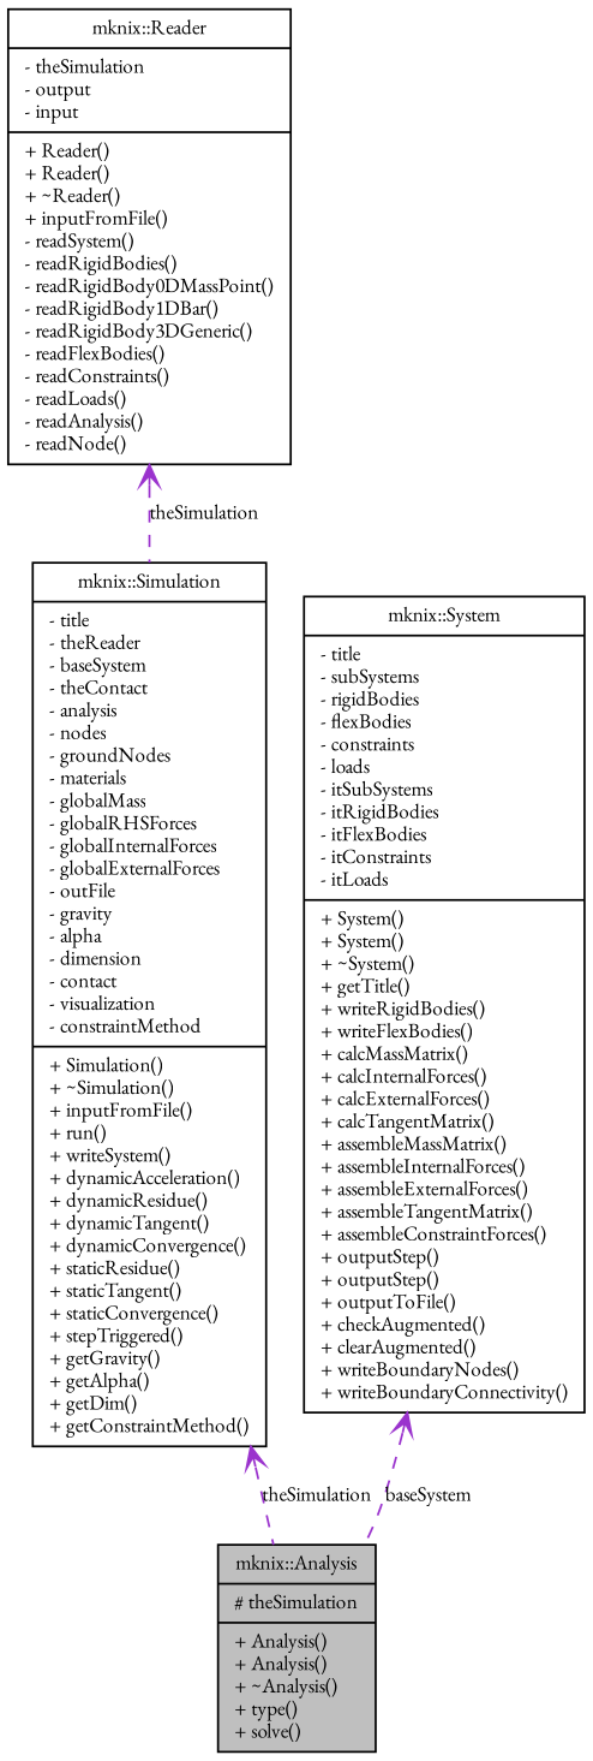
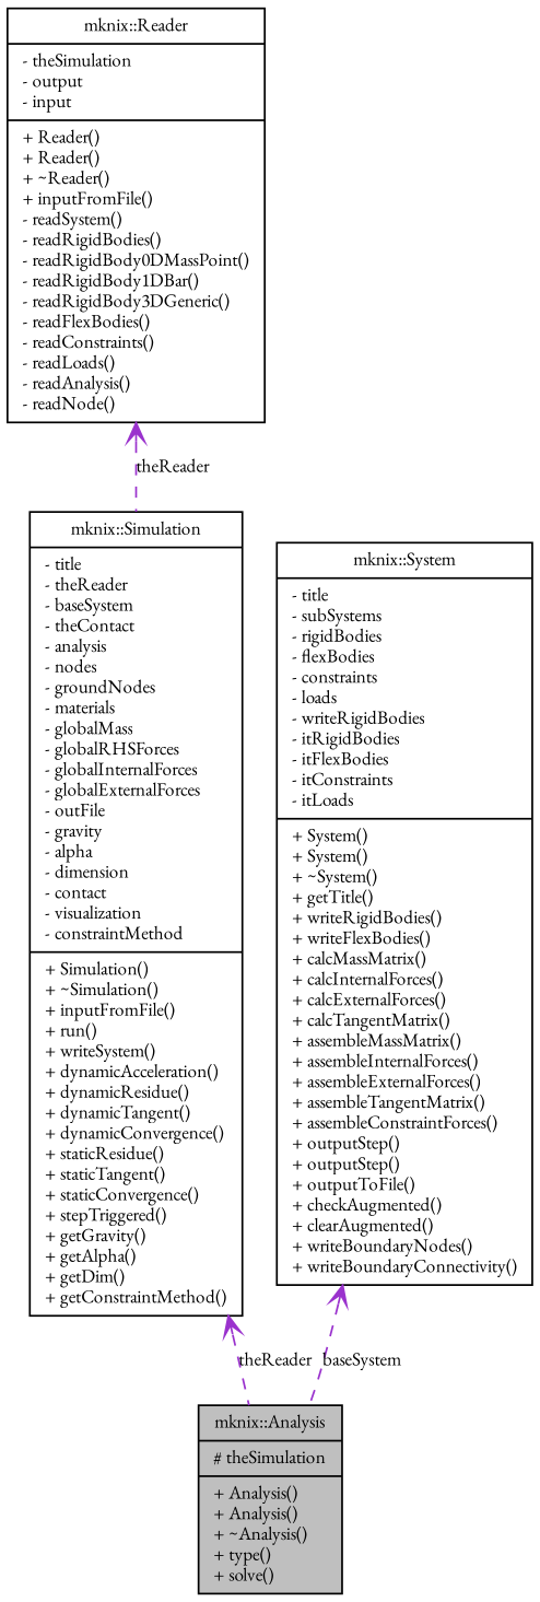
  digraph {
    fontname="EB Garamond"
    node [color=black fillcolor=white fontname="EB Garamond" fontsize=10 shape=record style=filled]
    edge [arrowtail=open color=darkorchid3 dir=back fontname="EB Garamond" fontsize=10 labelfontname="FreeSans.ttf" labelfontsize=10 style=dashed]
    n1 [fillcolor=grey75 fontcolor=black height=0.2 label="{mknix::Analysis\n|# theSimulation\l|+ Analysis()\l+ Analysis()\l+ ~Analysis()\l+ type()\l+ solve()\l}" width=0.4]
    n2 [height=0.2 label="{mknix::Simulation\n|- title\l- theReader\l- baseSystem\l- theContact\l- analysis\l- nodes\l- groundNodes\l- materials\l- globalMass\l- globalRHSForces\l- globalInternalForces\l- globalExternalForces\l- outFile\l- gravity\l- alpha\l- dimension\l- contact\l- visualization\l- constraintMethod\l|+ Simulation()\l+ ~Simulation()\l+ inputFromFile()\l+ run()\l+ writeSystem()\l+ dynamicAcceleration()\l+ dynamicResidue()\l+ dynamicTangent()\l+ dynamicConvergence()\l+ staticResidue()\l+ staticTangent()\l+ staticConvergence()\l+ stepTriggered()\l+ getGravity()\l+ getAlpha()\l+ getDim()\l+ getConstraintMethod()\l}" width=0.4]
    n3 [height=0.2 label="{mknix::Reader\n|- theSimulation\l- output\l- input\l|+ Reader()\l+ Reader()\l+ ~Reader()\l+ inputFromFile()\l- readSystem()\l- readRigidBodies()\l- readRigidBody0DMassPoint()\l- readRigidBody1DBar()\l- readRigidBody3DGeneric()\l- readFlexBodies()\l- readConstraints()\l- readLoads()\l- readAnalysis()\l- readNode()\l}" width=0.4]
-   n4 [height=0.2 label="{mknix::System\n|- title\l- subSystems\l- rigidBodies\l- flexBodies\l- constraints\l- loads\l- itSubSystems\l- itRigidBodies\l- itFlexBodies\l- itConstraints\l- itLoads\l|+ System()\l+ System()\l+ ~System()\l+ getTitle()\l+ writeRigidBodies()\l+ writeFlexBodies()\l+ calcMassMatrix()\l+ calcInternalForces()\l+ calcExternalForces()\l+ calcTangentMatrix()\l+ assembleMassMatrix()\l+ assembleInternalForces()\l+ assembleExternalForces()\l+ assembleTangentMatrix()\l+ assembleConstraintForces()\l+ outputStep()\l+ outputStep()\l+ outputToFile()\l+ checkAugmented()\l+ clearAugmented()\l+ writeBoundaryNodes()\l+ writeBoundaryConnectivity()\l}" width=0.4]
-   n2 -> n1 [label=theSimulation]
-   n3 -> n2 [label=theSimulation]
+   n4 [height=0.2 label="{mknix::System\n|- title\l- subSystems\l- rigidBodies\l- flexBodies\l- constraints\l- loads\l- writeRigidBodies\l- itRigidBodies\l- itFlexBodies\l- itConstraints\l- itLoads\l|+ System()\l+ System()\l+ ~System()\l+ getTitle()\l+ writeRigidBodies()\l+ writeFlexBodies()\l+ calcMassMatrix()\l+ calcInternalForces()\l+ calcExternalForces()\l+ calcTangentMatrix()\l+ assembleMassMatrix()\l+ assembleInternalForces()\l+ assembleExternalForces()\l+ assembleTangentMatrix()\l+ assembleConstraintForces()\l+ outputStep()\l+ outputStep()\l+ outputToFile()\l+ checkAugmented()\l+ clearAugmented()\l+ writeBoundaryNodes()\l+ writeBoundaryConnectivity()\l}" width=0.4]
+   n2 -> n1 [label=theReader]
+   n3 -> n2 [label=theReader]
    n4 -> n1 [label=baseSystem]
  }
